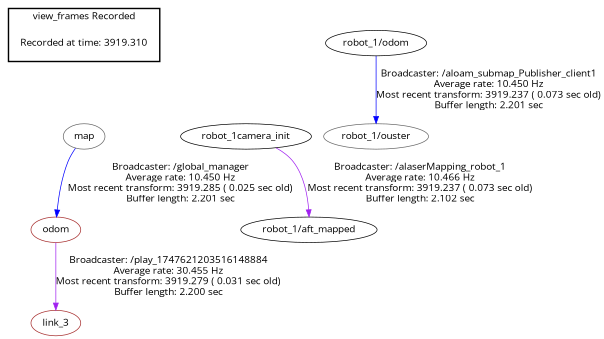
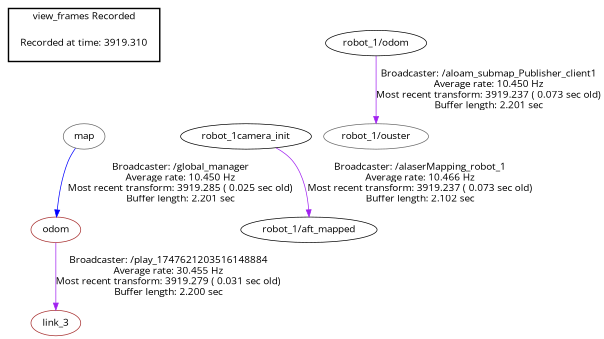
  digraph {
    fontname="Open Sans"
    node [color=black fontname="Open Sans"]
    edge [fontname="Open Sans"]
    "Recorded at time: 3919.310" [shape=plaintext]
    odom [color=brown]
    map [color=gray40]
    robot_1camera_init
    link_3 [color=brown]
    "robot_1/ouster" [color=gray40]
    "robot_1/odom"
    "robot_1/aft_mapped"
    subgraph cluster_1 {
      color=black
      label="view_frames Recorded"
      style=bold
      "Recorded at time: 3919.310"
    }
    "Recorded at time: 3919.310" -> odom [style=invis]
    "Recorded at time: 3919.310" -> map [style=invis]
    "Recorded at time: 3919.310" -> robot_1camera_init [style=invis]
    odom -> link_3 [color=purple label="Broadcaster: /play_1747621203516148884\nAverage rate: 30.455 Hz\nMost recent transform: 3919.279 ( 0.031 sec old)\nBuffer length: 2.200 sec\n"]
    map -> odom [color=blue label="Broadcaster: /global_manager\nAverage rate: 10.450 Hz\nMost recent transform: 3919.285 ( 0.025 sec old)\nBuffer length: 2.201 sec\n"]
    robot_1camera_init -> "robot_1/aft_mapped" [color=purple label="Broadcaster: /alaserMapping_robot_1\nAverage rate: 10.466 Hz\nMost recent transform: 3919.237 ( 0.073 sec old)\nBuffer length: 2.102 sec\n"]
-   "robot_1/odom" -> "robot_1/ouster" [color=blue label="Broadcaster: /aloam_submap_Publisher_client1\nAverage rate: 10.450 Hz\nMost recent transform: 3919.237 ( 0.073 sec old)\nBuffer length: 2.201 sec\n"]
+   "robot_1/odom" -> "robot_1/ouster" [color=purple label="Broadcaster: /aloam_submap_Publisher_client1\nAverage rate: 10.450 Hz\nMost recent transform: 3919.237 ( 0.073 sec old)\nBuffer length: 2.201 sec\n"]
  }
